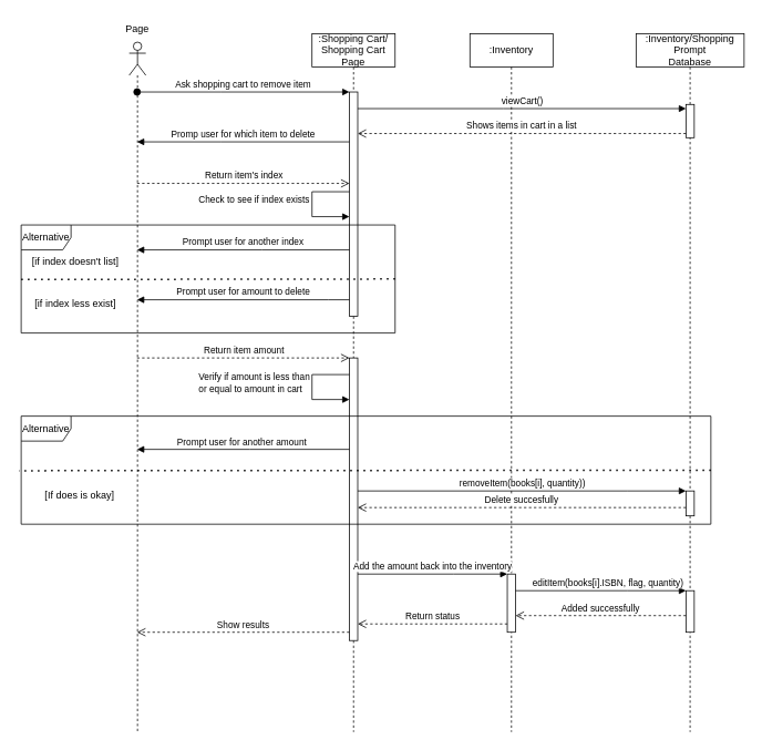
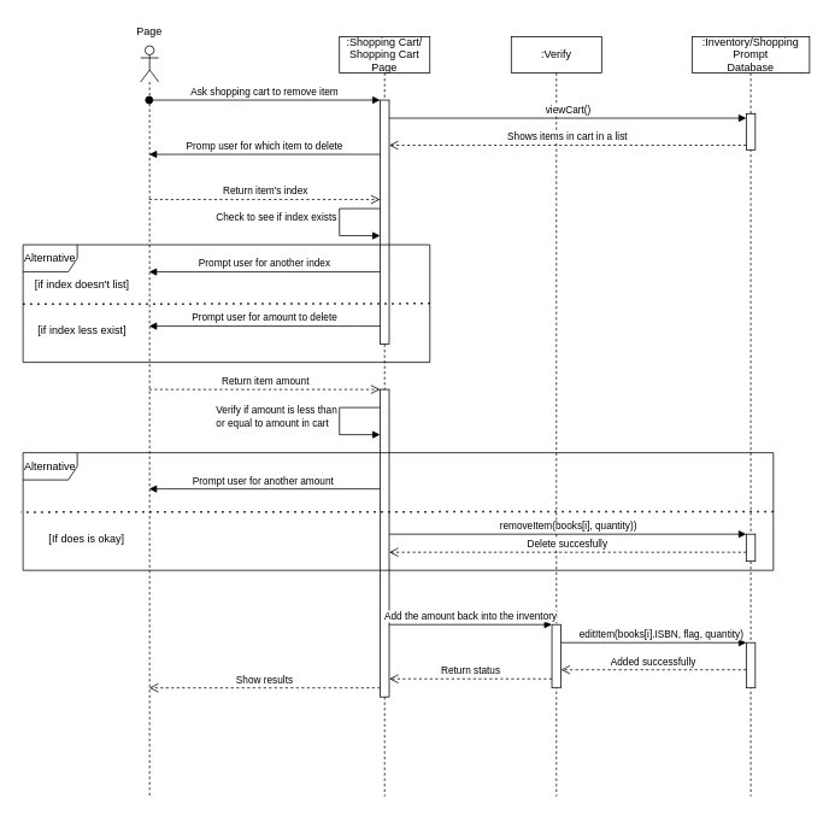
  <mxCell id="0" />
  <mxCell id="1" parent="0" />
- <mxCell id="2" value=":Inventory" style="shape=umlLifeline;perimeter=lifelinePerimeter;whiteSpace=wrap;html=1;container=0;dropTarget=0;collapsible=0;recursiveResize=0;outlineConnect=0;portConstraint=eastwest;newEdgeStyle={&quot;edgeStyle&quot;:&quot;elbowEdgeStyle&quot;,&quot;elbow&quot;:&quot;vertical&quot;,&quot;curved&quot;:0,&quot;rounded&quot;:0};" parent="1" vertex="1"><mxGeometry x="565" y="40" width="100" height="840" as="geometry" /></mxCell>
+ <mxCell id="2" value=":Verify" style="shape=umlLifeline;perimeter=lifelinePerimeter;whiteSpace=wrap;html=1;container=0;dropTarget=0;collapsible=0;recursiveResize=0;outlineConnect=0;portConstraint=eastwest;newEdgeStyle={&quot;edgeStyle&quot;:&quot;elbowEdgeStyle&quot;,&quot;elbow&quot;:&quot;vertical&quot;,&quot;curved&quot;:0,&quot;rounded&quot;:0};" parent="1" vertex="1"><mxGeometry x="565" y="40" width="100" height="840" as="geometry" /></mxCell>
  <mxCell id="3" value="" style="html=1;points=[];perimeter=orthogonalPerimeter;outlineConnect=0;targetShapes=umlLifeline;portConstraint=eastwest;newEdgeStyle={&quot;edgeStyle&quot;:&quot;elbowEdgeStyle&quot;,&quot;elbow&quot;:&quot;vertical&quot;,&quot;curved&quot;:0,&quot;rounded&quot;:0};" parent="2" vertex="1"><mxGeometry x="45" y="650" width="10" height="70" as="geometry" /></mxCell>
  <mxCell id="4" value="" style="shape=umlLifeline;perimeter=lifelinePerimeter;whiteSpace=wrap;html=1;container=1;dropTarget=0;collapsible=0;recursiveResize=0;outlineConnect=0;portConstraint=eastwest;newEdgeStyle={&quot;edgeStyle&quot;:&quot;elbowEdgeStyle&quot;,&quot;elbow&quot;:&quot;vertical&quot;,&quot;curved&quot;:0,&quot;rounded&quot;:0};participant=umlActor;" parent="1" vertex="1"><mxGeometry x="155" y="50" width="20" height="830" as="geometry" /></mxCell>
  <mxCell id="5" value="Page" style="text;strokeColor=none;align=center;fillColor=none;html=1;verticalAlign=middle;whiteSpace=wrap;rounded=0;" parent="1" vertex="1"><mxGeometry x="135" y="20" width="60" height="30" as="geometry" /></mxCell>
  <mxCell id="6" value="Ask shopping cart to remove item" style="html=1;verticalAlign=bottom;startArrow=oval;endArrow=block;startSize=8;edgeStyle=elbowEdgeStyle;elbow=vertical;curved=0;rounded=0;" parent="1" source="4" target="8" edge="1"><mxGeometry x="-0.002" relative="1" as="geometry"><mxPoint x="275" y="90" as="sourcePoint" /><mxPoint x="305" y="110" as="targetPoint" /><Array as="points"><mxPoint x="265" y="110" /></Array><mxPoint as="offset" /></mxGeometry></mxCell>
  <mxCell id="7" value=":Shopping Cart/&lt;br&gt;Shopping Cart Page" style="shape=umlLifeline;perimeter=lifelinePerimeter;whiteSpace=wrap;html=1;container=0;dropTarget=0;collapsible=0;recursiveResize=0;outlineConnect=0;portConstraint=eastwest;newEdgeStyle={&quot;edgeStyle&quot;:&quot;elbowEdgeStyle&quot;,&quot;elbow&quot;:&quot;vertical&quot;,&quot;curved&quot;:0,&quot;rounded&quot;:0};" parent="1" vertex="1"><mxGeometry x="375" y="40" width="100" height="840" as="geometry" /></mxCell>
  <mxCell id="8" value="" style="html=1;points=[];perimeter=orthogonalPerimeter;outlineConnect=0;targetShapes=umlLifeline;portConstraint=eastwest;newEdgeStyle={&quot;edgeStyle&quot;:&quot;elbowEdgeStyle&quot;,&quot;elbow&quot;:&quot;vertical&quot;,&quot;curved&quot;:0,&quot;rounded&quot;:0};" parent="7" vertex="1"><mxGeometry x="45" y="70" width="10" height="270" as="geometry" /></mxCell>
  <mxCell id="9" value="" style="html=1;points=[];perimeter=orthogonalPerimeter;outlineConnect=0;targetShapes=umlLifeline;portConstraint=eastwest;newEdgeStyle={&quot;edgeStyle&quot;:&quot;elbowEdgeStyle&quot;,&quot;elbow&quot;:&quot;vertical&quot;,&quot;curved&quot;:0,&quot;rounded&quot;:0};" parent="7" vertex="1"><mxGeometry x="45" y="390" width="10" height="340" as="geometry" /></mxCell>
  <mxCell id="10" value="Check to see if index exists" style="html=1;align=left;spacingLeft=2;endArrow=block;rounded=0;edgeStyle=orthogonalEdgeStyle;curved=0;rounded=0;" parent="7" source="8" target="8" edge="1"><mxGeometry x="-0.084" y="-140" relative="1" as="geometry"><mxPoint x="280" y="180" as="sourcePoint" /><Array as="points"><mxPoint y="190" /><mxPoint y="220" /></Array><mxPoint x="40" y="230.034" as="targetPoint" /><mxPoint as="offset" /></mxGeometry></mxCell>
  <mxCell id="11" value="Verify if amount is less than&lt;br&gt;or equal to amount in cart" style="html=1;align=left;spacingLeft=2;endArrow=block;rounded=0;edgeStyle=orthogonalEdgeStyle;curved=0;rounded=0;" edge="1" parent="7" source="9" target="9"><mxGeometry x="-0.084" y="-140" relative="1" as="geometry"><mxPoint x="45" y="420" as="sourcePoint" /><Array as="points"><mxPoint y="410" /><mxPoint y="440" /></Array><mxPoint x="45" y="450" as="targetPoint" /><mxPoint as="offset" /></mxGeometry></mxCell>
  <mxCell id="12" value="Promp user for which item to delete" style="html=1;verticalAlign=bottom;endArrow=block;edgeStyle=elbowEdgeStyle;elbow=vertical;curved=0;rounded=0;" parent="1" source="8" target="4" edge="1"><mxGeometry width="80" relative="1" as="geometry"><mxPoint x="215" y="150" as="sourcePoint" /><mxPoint x="295" y="150" as="targetPoint" /><Array as="points"><mxPoint x="265" y="170" /><mxPoint x="235" y="150" /></Array></mxGeometry></mxCell>
  <mxCell id="13" value="Return item's index" style="html=1;verticalAlign=bottom;endArrow=open;dashed=1;endSize=8;edgeStyle=elbowEdgeStyle;elbow=vertical;curved=0;rounded=0;" parent="1" source="4" target="8" edge="1"><mxGeometry relative="1" as="geometry"><mxPoint x="295" y="189.5" as="sourcePoint" /><mxPoint x="215" y="189.5" as="targetPoint" /><Array as="points"><mxPoint x="285" y="220" /><mxPoint x="305" y="210" /><mxPoint x="345" y="190" /></Array></mxGeometry></mxCell>
  <mxCell id="14" value="Prompt user for another index" style="html=1;verticalAlign=bottom;endArrow=block;edgeStyle=elbowEdgeStyle;elbow=vertical;curved=0;rounded=0;" parent="1" source="8" target="4" edge="1"><mxGeometry width="80" relative="1" as="geometry"><mxPoint x="415" y="300" as="sourcePoint" /><mxPoint x="155" y="310" as="targetPoint" /><Array as="points"><mxPoint x="315" y="300" /><mxPoint x="285" y="290" /><mxPoint x="305" y="280" /><mxPoint x="285" y="280" /><mxPoint x="325" y="270" /><mxPoint x="255" y="310" /><mxPoint x="225" y="300" /></Array></mxGeometry></mxCell>
  <mxCell id="15" value="Prompt user for amount to delete" style="html=1;verticalAlign=bottom;endArrow=block;edgeStyle=elbowEdgeStyle;elbow=vertical;curved=0;rounded=0;" parent="1" source="8" target="4" edge="1"><mxGeometry width="80" relative="1" as="geometry"><mxPoint x="335" y="440" as="sourcePoint" /><mxPoint x="465" y="480" as="targetPoint" /><Array as="points"><mxPoint x="395" y="360" /><mxPoint x="375" y="340" /><mxPoint x="305" y="440" /><mxPoint x="275" y="460" /><mxPoint x="475" y="470" /></Array></mxGeometry></mxCell>
  <mxCell id="16" value="Return item amount" style="html=1;verticalAlign=bottom;endArrow=open;dashed=1;endSize=8;edgeStyle=elbowEdgeStyle;elbow=vertical;curved=0;rounded=0;" parent="1" source="4" target="9" edge="1"><mxGeometry relative="1" as="geometry"><mxPoint x="275" y="490" as="sourcePoint" /><mxPoint x="335" y="480" as="targetPoint" /><Array as="points"><mxPoint x="385" y="430" /><mxPoint x="355" y="450" /><mxPoint x="235" y="480" /></Array></mxGeometry></mxCell>
  <mxCell id="17" value="Prompt user for another amount&amp;nbsp;" style="html=1;verticalAlign=bottom;endArrow=block;edgeStyle=elbowEdgeStyle;elbow=vertical;curved=0;rounded=0;" parent="1" source="9" edge="1" target="4"><mxGeometry width="80" relative="1" as="geometry"><mxPoint x="415" y="540" as="sourcePoint" /><mxPoint x="160" y="540" as="targetPoint" /><Array as="points"><mxPoint x="300" y="540" /><mxPoint x="270" y="560" /><mxPoint x="470" y="570" /></Array></mxGeometry></mxCell>
  <mxCell id="18" value="Add the amount back into the inventory" style="html=1;verticalAlign=bottom;endArrow=block;edgeStyle=elbowEdgeStyle;elbow=vertical;curved=0;rounded=0;" parent="1" source="9" target="3" edge="1"><mxGeometry width="80" relative="1" as="geometry"><mxPoint x="435" y="770" as="sourcePoint" /><mxPoint x="465" y="700" as="targetPoint" /><Array as="points"><mxPoint x="545" y="690" /><mxPoint x="465" y="770" /><mxPoint x="595" y="750" /><mxPoint x="575" y="720" /><mxPoint x="605" y="710" /></Array></mxGeometry></mxCell>
  <mxCell id="19" value="Return status" style="html=1;verticalAlign=bottom;endArrow=open;dashed=1;endSize=8;edgeStyle=elbowEdgeStyle;elbow=vertical;curved=0;rounded=0;" parent="1" source="3" target="9" edge="1"><mxGeometry relative="1" as="geometry"><mxPoint x="695" y="760" as="sourcePoint" /><mxPoint x="375" y="760" as="targetPoint" /><Array as="points"><mxPoint x="535" y="750" /><mxPoint x="445" y="820" /><mxPoint x="625" y="810" /><mxPoint x="575" y="800" /><mxPoint x="615" y="770" /><mxPoint x="405" y="760" /></Array></mxGeometry></mxCell>
  <mxCell id="20" value="Show results" style="html=1;verticalAlign=bottom;endArrow=open;dashed=1;endSize=8;edgeStyle=elbowEdgeStyle;elbow=vertical;curved=0;rounded=0;" parent="1" source="9" target="4" edge="1"><mxGeometry relative="1" as="geometry"><mxPoint x="315" y="780" as="sourcePoint" /><mxPoint x="245" y="780" as="targetPoint" /><Array as="points"><mxPoint x="315" y="760" /><mxPoint x="325" y="840" /><mxPoint x="295" y="820" /><mxPoint x="185" y="780" /></Array></mxGeometry></mxCell>
  <mxCell id="21" value=":Inventory/Shopping Prompt&lt;br&gt;Database" style="shape=umlLifeline;perimeter=lifelinePerimeter;whiteSpace=wrap;html=1;container=0;dropTarget=0;collapsible=0;recursiveResize=0;outlineConnect=0;portConstraint=eastwest;newEdgeStyle={&quot;edgeStyle&quot;:&quot;elbowEdgeStyle&quot;,&quot;elbow&quot;:&quot;vertical&quot;,&quot;curved&quot;:0,&quot;rounded&quot;:0};" parent="1" vertex="1"><mxGeometry x="765" y="40" width="130" height="840" as="geometry" /></mxCell>
  <mxCell id="22" value="" style="html=1;points=[];perimeter=orthogonalPerimeter;outlineConnect=0;targetShapes=umlLifeline;portConstraint=eastwest;newEdgeStyle={&quot;edgeStyle&quot;:&quot;elbowEdgeStyle&quot;,&quot;elbow&quot;:&quot;vertical&quot;,&quot;curved&quot;:0,&quot;rounded&quot;:0};" parent="21" vertex="1"><mxGeometry x="60" y="550" width="10" height="30" as="geometry" /></mxCell>
  <mxCell id="23" value="" style="html=1;points=[];perimeter=orthogonalPerimeter;outlineConnect=0;targetShapes=umlLifeline;portConstraint=eastwest;newEdgeStyle={&quot;edgeStyle&quot;:&quot;elbowEdgeStyle&quot;,&quot;elbow&quot;:&quot;vertical&quot;,&quot;curved&quot;:0,&quot;rounded&quot;:0};" parent="21" vertex="1"><mxGeometry x="60" y="85" width="10" height="40" as="geometry" /></mxCell>
  <mxCell id="24" value="" style="html=1;points=[];perimeter=orthogonalPerimeter;outlineConnect=0;targetShapes=umlLifeline;portConstraint=eastwest;newEdgeStyle={&quot;edgeStyle&quot;:&quot;elbowEdgeStyle&quot;,&quot;elbow&quot;:&quot;vertical&quot;,&quot;curved&quot;:0,&quot;rounded&quot;:0};" parent="21" vertex="1"><mxGeometry x="60" y="670" width="10" height="50" as="geometry" /></mxCell>
  <mxCell id="25" value="viewCart()" style="html=1;verticalAlign=bottom;endArrow=block;edgeStyle=elbowEdgeStyle;elbow=vertical;curved=0;rounded=0;" parent="1" source="8" target="23" edge="1"><mxGeometry width="80" relative="1" as="geometry"><mxPoint x="540" y="130" as="sourcePoint" /><mxPoint x="645" y="130" as="targetPoint" /><Array as="points"><mxPoint x="605" y="130" /><mxPoint x="615" y="130" /><mxPoint x="635" y="120" /><mxPoint x="685" y="120" /><mxPoint x="665" y="110" /><mxPoint x="405" y="120" /><mxPoint x="355" y="130" /><mxPoint x="575" y="170" /></Array><mxPoint as="offset" /></mxGeometry></mxCell>
  <mxCell id="26" value="Shows items in cart in a list" style="html=1;verticalAlign=bottom;endArrow=open;dashed=1;endSize=8;edgeStyle=elbowEdgeStyle;elbow=vertical;curved=0;rounded=0;" parent="1" source="23" target="8" edge="1"><mxGeometry x="0.001" relative="1" as="geometry"><mxPoint x="695" y="150" as="sourcePoint" /><mxPoint x="695" y="170" as="targetPoint" /><Array as="points"><mxPoint x="745" y="160" /><mxPoint x="555" y="170" /><mxPoint x="445" y="150" /><mxPoint x="505" y="140" /><mxPoint x="455" y="150" /></Array><mxPoint as="offset" /></mxGeometry></mxCell>
  <mxCell id="27" value="removeItem(books[i], quantity))" style="html=1;verticalAlign=bottom;endArrow=block;edgeStyle=elbowEdgeStyle;elbow=vertical;curved=0;rounded=0;" parent="1" target="22" edge="1" source="9"><mxGeometry width="80" relative="1" as="geometry"><mxPoint x="540" y="690" as="sourcePoint" /><mxPoint x="705" y="690" as="targetPoint" /><Array as="points"><mxPoint x="755" y="590" /><mxPoint x="815" y="690" /></Array></mxGeometry></mxCell>
  <mxCell id="28" value="Delete succesfully" style="html=1;verticalAlign=bottom;endArrow=open;dashed=1;endSize=8;edgeStyle=elbowEdgeStyle;elbow=vertical;curved=0;rounded=0;" parent="1" source="22" edge="1" target="9"><mxGeometry relative="1" as="geometry"><mxPoint x="755" y="720" as="sourcePoint" /><mxPoint x="540" y="720" as="targetPoint" /><Array as="points"><mxPoint x="575" y="610" /><mxPoint x="705" y="610" /><mxPoint x="605" y="720" /><mxPoint x="655" y="730" /><mxPoint x="615" y="710" /></Array></mxGeometry></mxCell>
  <mxCell id="29" value="editItem(books[i].ISBN, flag, quantity)" style="html=1;verticalAlign=bottom;endArrow=block;edgeStyle=elbowEdgeStyle;elbow=vertical;curved=0;rounded=0;" parent="1" source="3" target="24" edge="1"><mxGeometry x="0.083" width="80" relative="1" as="geometry"><mxPoint x="755" y="780" as="sourcePoint" /><mxPoint x="835" y="780" as="targetPoint" /><Array as="points"><mxPoint x="755" y="710" /><mxPoint x="755" y="780" /></Array><mxPoint as="offset" /></mxGeometry></mxCell>
  <mxCell id="30" value="Added successfully" style="html=1;verticalAlign=bottom;endArrow=open;dashed=1;endSize=8;edgeStyle=elbowEdgeStyle;elbow=vertical;curved=0;rounded=0;" parent="1" source="24" target="3" edge="1"><mxGeometry relative="1" as="geometry"><mxPoint x="855" y="810.22" as="sourcePoint" /><mxPoint x="775" y="810.22" as="targetPoint" /><Array as="points"><mxPoint x="765" y="740" /><mxPoint x="805" y="810" /></Array></mxGeometry></mxCell>
  <mxCell id="31" value="Alternative" style="shape=umlFrame;whiteSpace=wrap;html=1;pointerEvents=0;" parent="1" vertex="1"><mxGeometry x="25" y="270" width="450" height="130" as="geometry" /></mxCell>
  <mxCell id="32" value="" style="endArrow=none;dashed=1;html=1;dashPattern=1 3;strokeWidth=2;rounded=0;exitX=1;exitY=0.5;exitDx=0;exitDy=0;exitPerimeter=0;entryX=-0.003;entryY=0.505;entryDx=0;entryDy=0;entryPerimeter=0;" parent="1" source="31" target="31" edge="1"><mxGeometry width="50" height="50" relative="1" as="geometry"><mxPoint x="787" y="340.5" as="sourcePoint" /><mxPoint x="65" y="339.5" as="targetPoint" /><Array as="points" /></mxGeometry></mxCell>
  <mxCell id="33" value="[if index doesn't list]" style="text;html=1;align=center;verticalAlign=middle;resizable=0;points=[];autosize=1;strokeColor=none;fillColor=none;" parent="1" vertex="1"><mxGeometry x="20" y="300" width="140" height="30" as="geometry" /></mxCell>
  <mxCell id="34" value="[if index less exist]" style="text;html=1;align=center;verticalAlign=middle;resizable=0;points=[];autosize=1;strokeColor=none;fillColor=none;" parent="1" vertex="1"><mxGeometry x="25" y="350" width="130" height="30" as="geometry" /></mxCell>
  <mxCell id="35" value="Alternative" style="shape=umlFrame;whiteSpace=wrap;html=1;pointerEvents=0;" vertex="1" parent="1"><mxGeometry x="25" y="500" width="830" height="130" as="geometry" /></mxCell>
  <mxCell id="36" value="" style="endArrow=none;dashed=1;html=1;dashPattern=1 3;strokeWidth=2;rounded=0;exitX=1;exitY=0.5;exitDx=0;exitDy=0;exitPerimeter=0;entryX=-0.003;entryY=0.505;entryDx=0;entryDy=0;entryPerimeter=0;" edge="1" parent="1" source="35" target="35"><mxGeometry width="50" height="50" relative="1" as="geometry"><mxPoint x="787" y="570.5" as="sourcePoint" /><mxPoint x="65" y="569.5" as="targetPoint" /><Array as="points" /></mxGeometry></mxCell>
  <mxCell id="37" value="[If does is okay]" style="text;html=1;align=center;verticalAlign=middle;resizable=0;points=[];autosize=1;strokeColor=none;fillColor=none;" vertex="1" parent="1"><mxGeometry x="35" y="580" width="120" height="30" as="geometry" /></mxCell>
